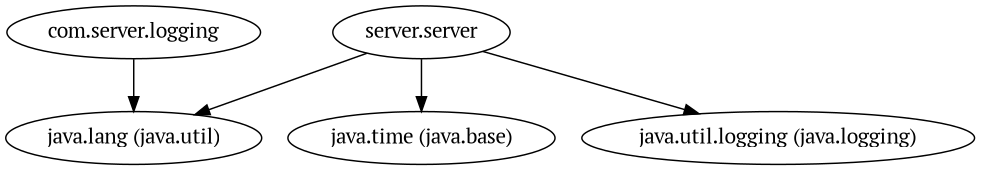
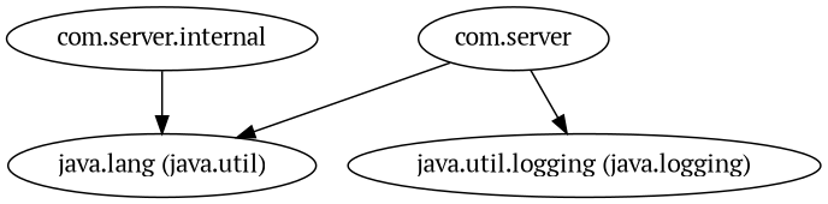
  digraph {
    fontname="PT Serif"
    node [fontname="PT Serif"]
    edge [fontname="PT Serif"]
    n1 [label="java.lang (java.util)"]
-   "com.server" [label="server.server"]
-   "java.time (java.base)"
+   "com.server"
    "java.util.logging (java.logging)"
-   "com.server.internal" [label="com.server.logging"]
+   "com.server.internal"
    "com.server" -> n1
-   "com.server" -> "java.time (java.base)"
    "com.server" -> "java.util.logging (java.logging)"
    "com.server.internal" -> n1
  }
